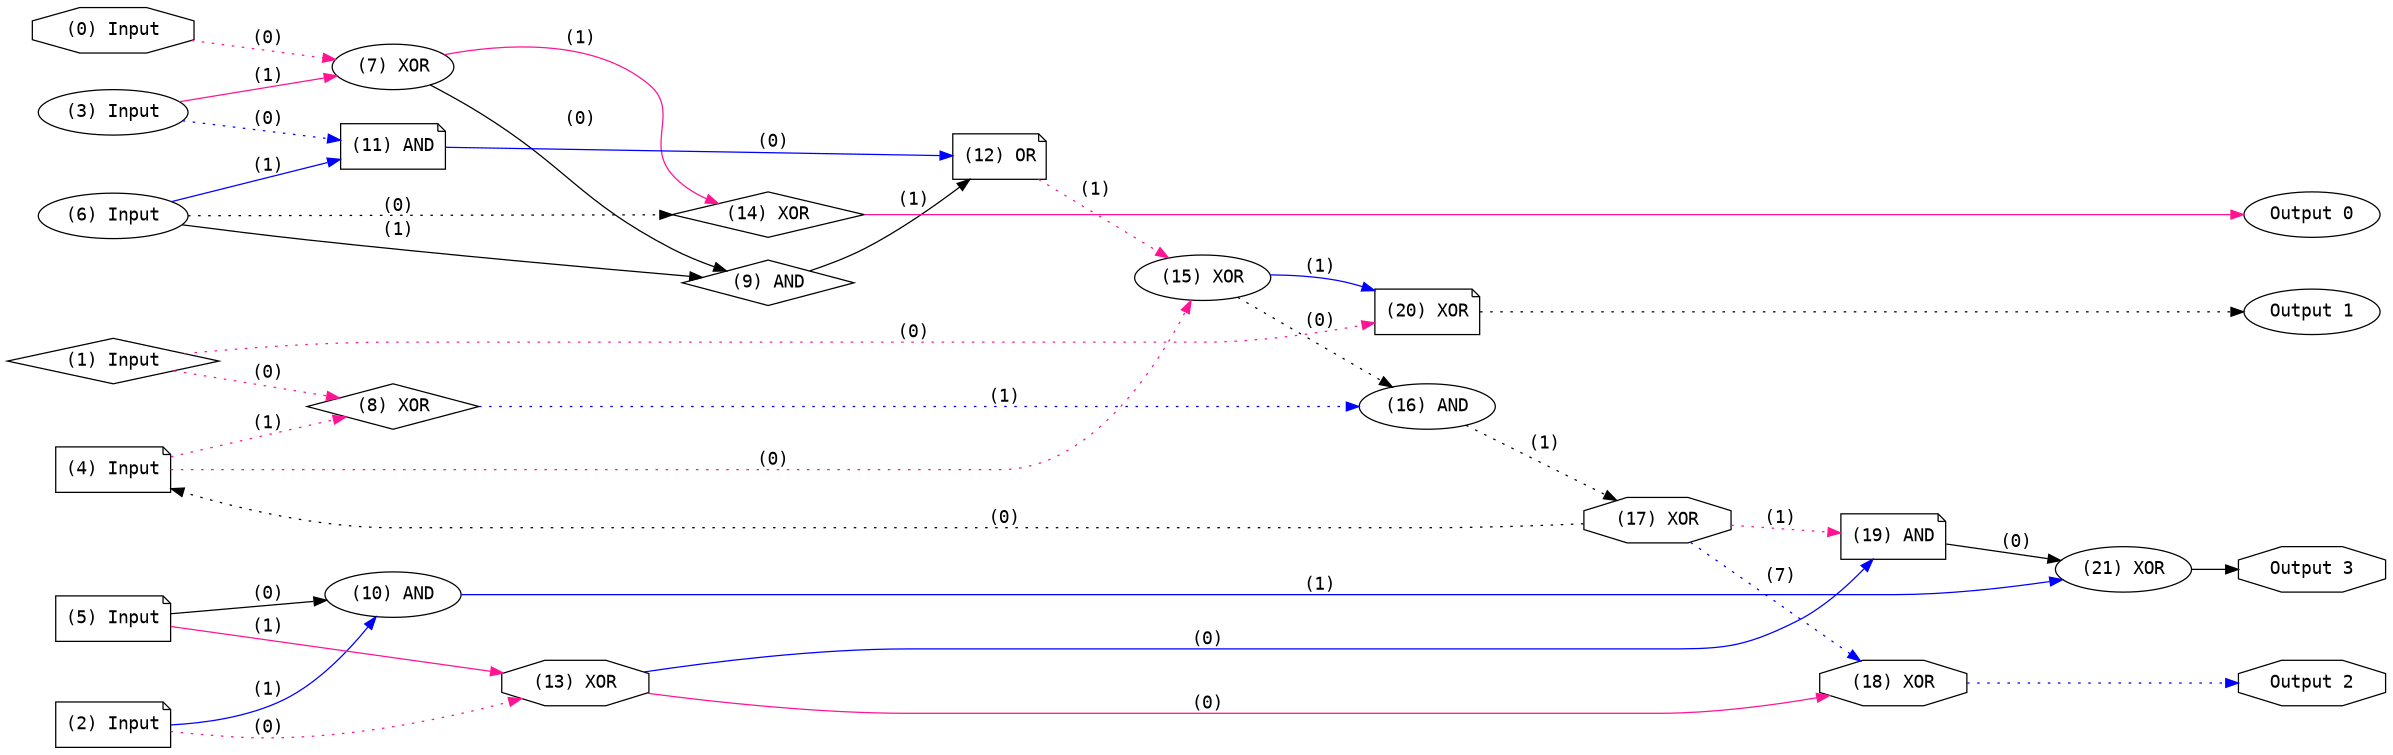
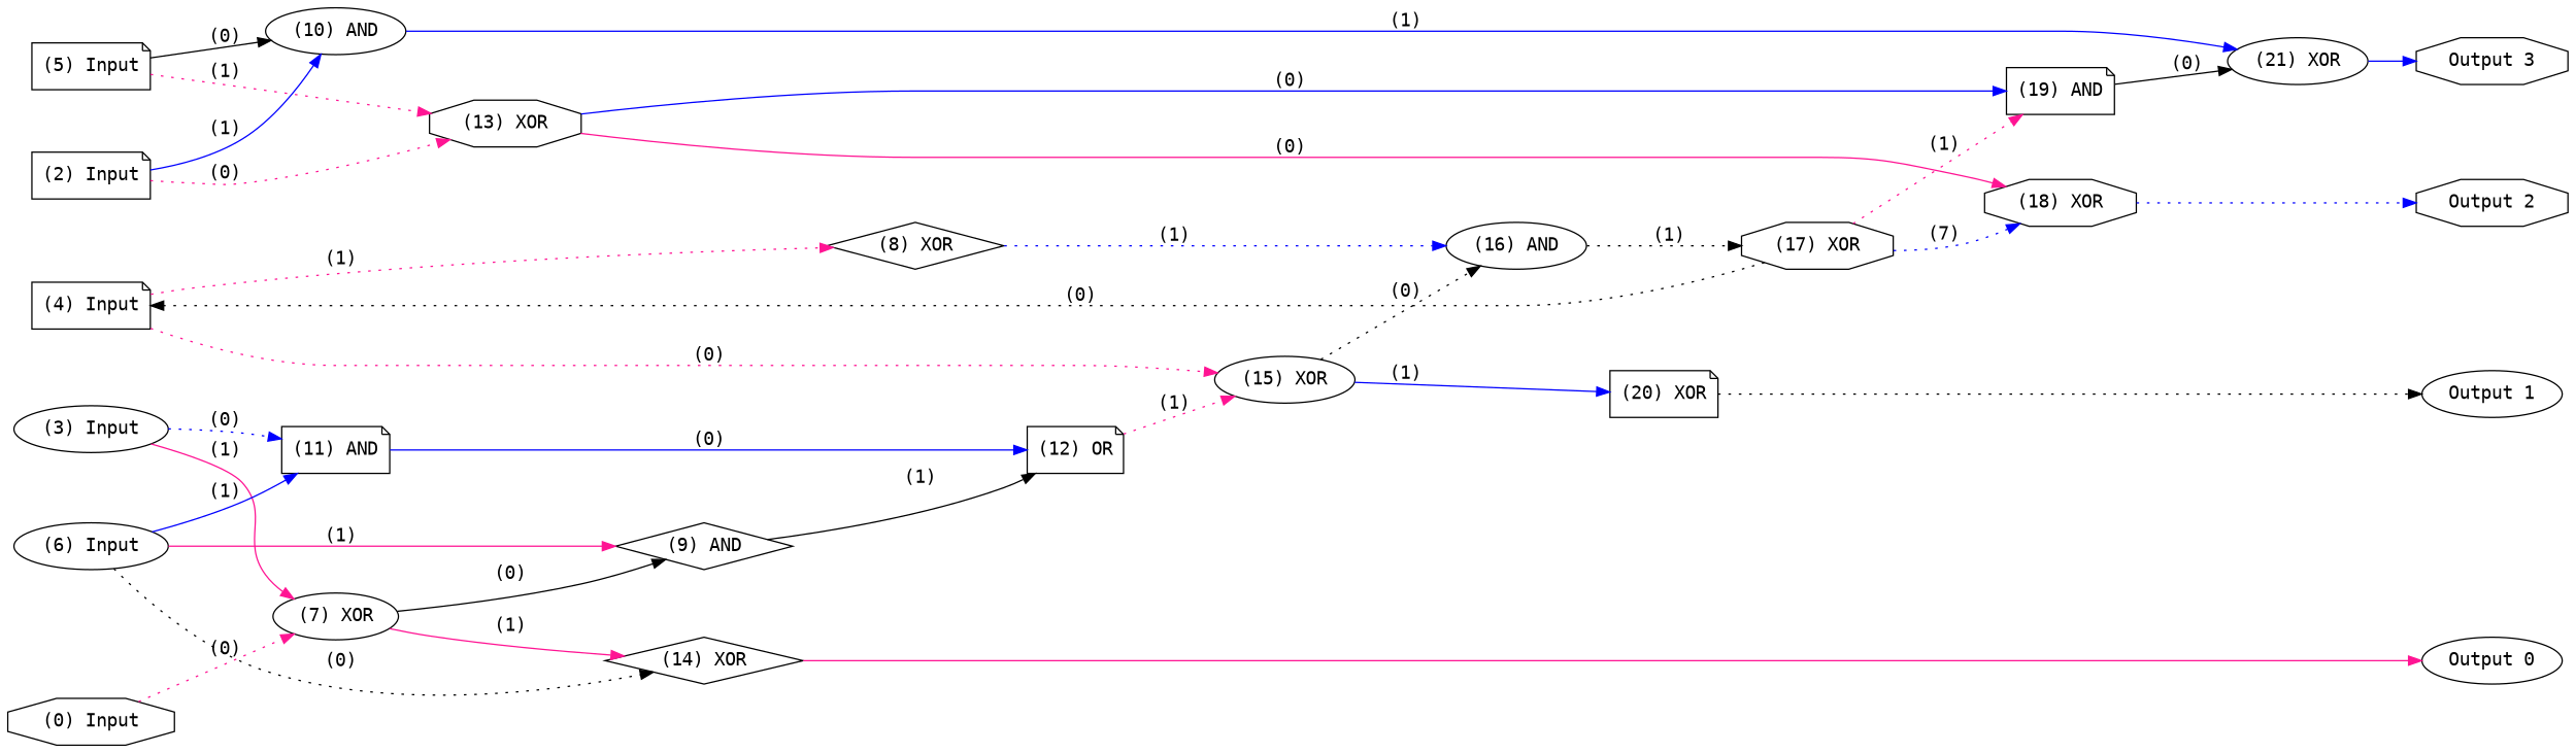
  digraph {
    fontname="DejaVu Sans Mono"
    rankdir=LR
    node [color=black fontcolor=black fontname="DejaVu Sans Mono" labelfontcolor=black shape=ellipse]
    edge [bold=true color=deeppink fontcolor=black fontname="DejaVu Sans Mono" labelfontcolor=black style=dotted]
    n1 [label="(0) Input" shape=octagon]
-   n2 [label="(1) Input" shape=diamond]
    n3 [label="(2) Input" shape=note]
    n4 [label="(3) Input"]
    n5 [label="(4) Input" shape=note]
    n6 [label="(5) Input" shape=note]
    n7 [label="(6) Input"]
    n8 [label="Output 0"]
    n9 [label="Output 1"]
    n10 [label="Output 2" shape=octagon]
    n11 [label="Output 3" shape=octagon]
    n12 [label="(7) XOR"]
    n13 [label="(8) XOR" shape=diamond]
    n14 [label="(20) XOR" shape=note]
    n15 [label="(10) AND"]
    n16 [label="(13) XOR" shape=octagon]
    n17 [label="(11) AND" shape=note]
    n18 [label="(15) XOR"]
    n19 [label="(9) AND" shape=diamond]
    n20 [label="(14) XOR" shape=diamond]
    n21 [label="(12) OR" shape=note]
    n22 [label="(16) AND"]
    n23 [label="(21) XOR"]
    n24 [label="(18) XOR" shape=octagon]
    n25 [label="(19) AND" shape=note]
    n26 [label="(17) XOR" shape=octagon]
    subgraph sub_1 {
      rank=source
      n1
-     n2
      n3
      n4
      n5
      n6
      n7
    }
    subgraph sub_2 {
      rank=max
      n8
      n9
      n10
      n11
    }
    n1 -> n12 [label=" (0)"]
-   n2 -> n13 [label=" (0)"]
-   n2 -> n14 [label=" (0)"]
    n3 -> n15 [color=blue label=" (1)" style=solid]
    n3 -> n16 [label=" (0)"]
    n4 -> n12 [label=" (1)" style=solid]
    n4 -> n17 [color=blue label=" (0)"]
    n5 -> n13 [label=" (1)"]
    n5 -> n18 [label=" (0)"]
    n6 -> n15 [color=black label=" (0)" style=solid]
-   n6 -> n16 [label=" (1)" style=solid]
+   n6 -> n16 [label=" (1)"]
    n7 -> n17 [color=blue label=" (1)" style=solid]
-   n7 -> n19 [color=black label=" (1)" style=solid]
+   n7 -> n19 [label=" (1)" style=solid]
    n7 -> n20 [color=black label=" (0)"]
    n12 -> n19 [color=black label=" (0)" style=solid]
    n12 -> n20 [label=" (1)" style=solid]
    n13 -> n22 [color=blue label=" (1)"]
    n14 -> n9 [color=black]
    n15 -> n23 [color=blue label=" (1)" style=solid]
    n16 -> n24 [label=" (0)" style=solid]
    n16 -> n25 [color=blue label=" (0)" style=solid]
    n17 -> n21 [color=blue label=" (0)" style=solid]
    n18 -> n14 [color=blue label=" (1)" style=solid]
    n18 -> n22 [color=black label=" (0)"]
    n19 -> n21 [color=black label=" (1)" style=solid]
    n20 -> n8 [style=solid]
    n21 -> n18 [label=" (1)"]
    n22 -> n26 [color=black label=" (1)"]
-   n23 -> n11 [color=black style=solid]
+   n23 -> n11 [color=blue style=solid]
    n24 -> n10 [color=blue]
    n25 -> n23 [color=black label=" (0)" style=solid]
    n26 -> n5 [color=black label=" (0)"]
    n26 -> n24 [color=blue label=" (7)"]
    n26 -> n25 [label=" (1)"]
  }
